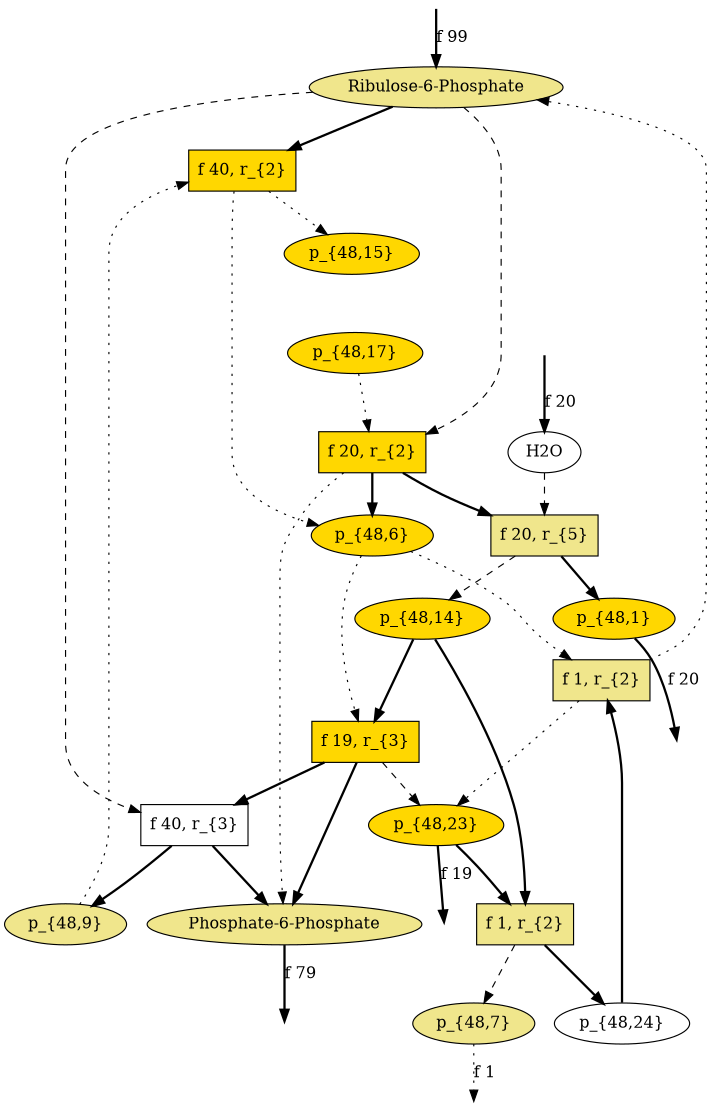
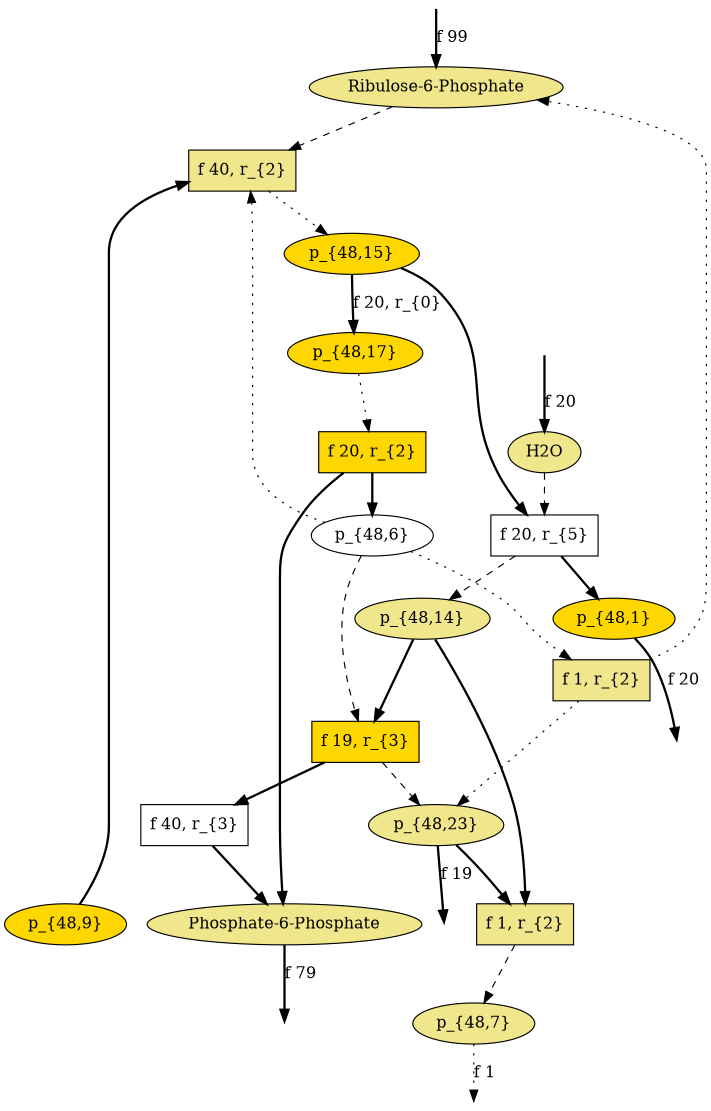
  digraph {
    node [fillcolor=khaki shape=ellipse style=filled]
    edge [style=bold]
    n1 [label="Ribulose-6-Phosphate"]
-   n2 [fillcolor=gold label="f 40, r_{2}" shape=box]
+   n2 [label="f 40, r_{2}" shape=box]
    n3 [fillcolor=white label="f 40, r_{3}" shape=box]
    n4 [fillcolor=gold label="f 20, r_{2}" shape=box]
-   n5 [fillcolor=gold label="p_{48,6}"]
+   n5 [fillcolor=white label="p_{48,6}"]
    n6 [fillcolor=gold label="p_{48,15}"]
-   n7 [label="p_{48,9}"]
+   n7 [fillcolor=gold label="p_{48,9}"]
    n8 [label="Phosphate-6-Phosphate"]
-   n9 [fillcolor=white label=H2O]
-   n10 [label="f 20, r_{5}" shape=box]
+   n9 [label=H2O]
+   n10 [fillcolor=white label="f 20, r_{5}" shape=box]
    n11 [fillcolor=gold label="p_{48,1}"]
-   n12 [fillcolor=gold label="p_{48,14}"]
+   n12 [label="p_{48,14}"]
    "4-0-IOFlow" [shape=point style=invis fillcolor=""]
    n14 [fillcolor=gold label="f 19, r_{3}" shape=box]
    n15 [label="f 1, r_{2}" shape=box]
-   n16 [fillcolor=gold label="p_{48,23}"]
+   n16 [label="p_{48,23}"]
    n17 [label="p_{48,7}"]
    "14-0-IOFlow" [shape=point style=invis fillcolor=""]
    n19 [label="f 1, r_{2}" shape=box]
-   n20 [fillcolor=white label="p_{48,24}"]
    n21 [fillcolor=gold label="p_{48,17}"]
    "62-0-IOFlow" [shape=point style=invis fillcolor=""]
    "154-0-IOFlow" [shape=point style=invis fillcolor=""]
    "0-0-IOFlow" [shape=point style=invis fillcolor=""]
    "1-0-IOFlow" [shape=point style=invis fillcolor=""]
-   n1 -> n2
-   n1 -> n3 [style=dashed]
-   n1 -> n4 [style=dashed]
-   n2 -> n5 [style=dotted]
+   n1 -> n2 [style=dashed]
+   n5 -> n2 [style=dotted]
    n2 -> n6 [style=dotted]
-   n3 -> n7
    n3 -> n8
    n4 -> n5
-   n4 -> n8 [style=dotted]
-   n5 -> n14 [style=dotted]
+   n4 -> n8
+   n5 -> n14 [style=dashed]
    n5 -> n15 [style=dotted]
-   n4 -> n10
-   n7 -> n2 [style=dotted]
+   n6 -> n10
+   n6 -> n21 [label="f 20, r_{0}"]
+   n7 -> n2
    n8 -> "62-0-IOFlow" [label="f 79"]
    n9 -> n10 [style=dashed]
    n10 -> n11
    n10 -> n12 [style=dashed]
    n11 -> "4-0-IOFlow" [label="f 20"]
    n12 -> n14
    n12 -> n19
    n14 -> n3
-   n14 -> n8
    n14 -> n16 [style=dashed]
    n15 -> n1 [style=dotted]
    n15 -> n16 [style=dotted]
    n16 -> n19
    n16 -> "154-0-IOFlow" [label="f 19"]
    n17 -> "14-0-IOFlow" [label="f 1" style=dotted]
    n19 -> n17 [style=dashed]
-   n19 -> n20
-   n20 -> n15
    n21 -> n4 [style=dotted]
    "0-0-IOFlow" -> n1 [label="f 99"]
    "1-0-IOFlow" -> n9 [label="f 20"]
  }
